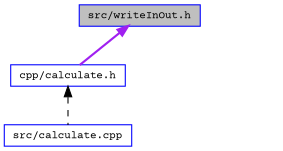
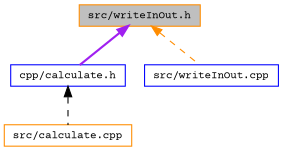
  digraph {
    fontname="Courier Prime"
    node [color=darkorange fillcolor=white fontname="Courier Prime" fontsize=10 shape=record style=filled]
    edge [dir=back fontname="Courier Prime" fontsize=10 labelfontname=Helvetica labelfontsize=10 style=dashed]
-   n1 [color=blue fillcolor=grey75 fontcolor=black height=0.2 label="src/writeInOut.h" width=0.4]
+   n1 [fillcolor=grey75 fontcolor=black height=0.2 label="src/writeInOut.h" width=0.4]
    n2 [color=blue height=0.2 label="cpp/calculate.h" width=0.4]
-   n4 [color=blue height=0.2 label="src/calculate.cpp" width=0.4]
+   n3 [color=blue height=0.2 label="src/writeInOut.cpp" width=0.4]
+   n4 [height=0.2 label="src/calculate.cpp" width=0.4]
    n1 -> n2 [color=purple style=bold]
+   n1 -> n3 [color=darkorange]
    n2 -> n4 [color=black]
  }
